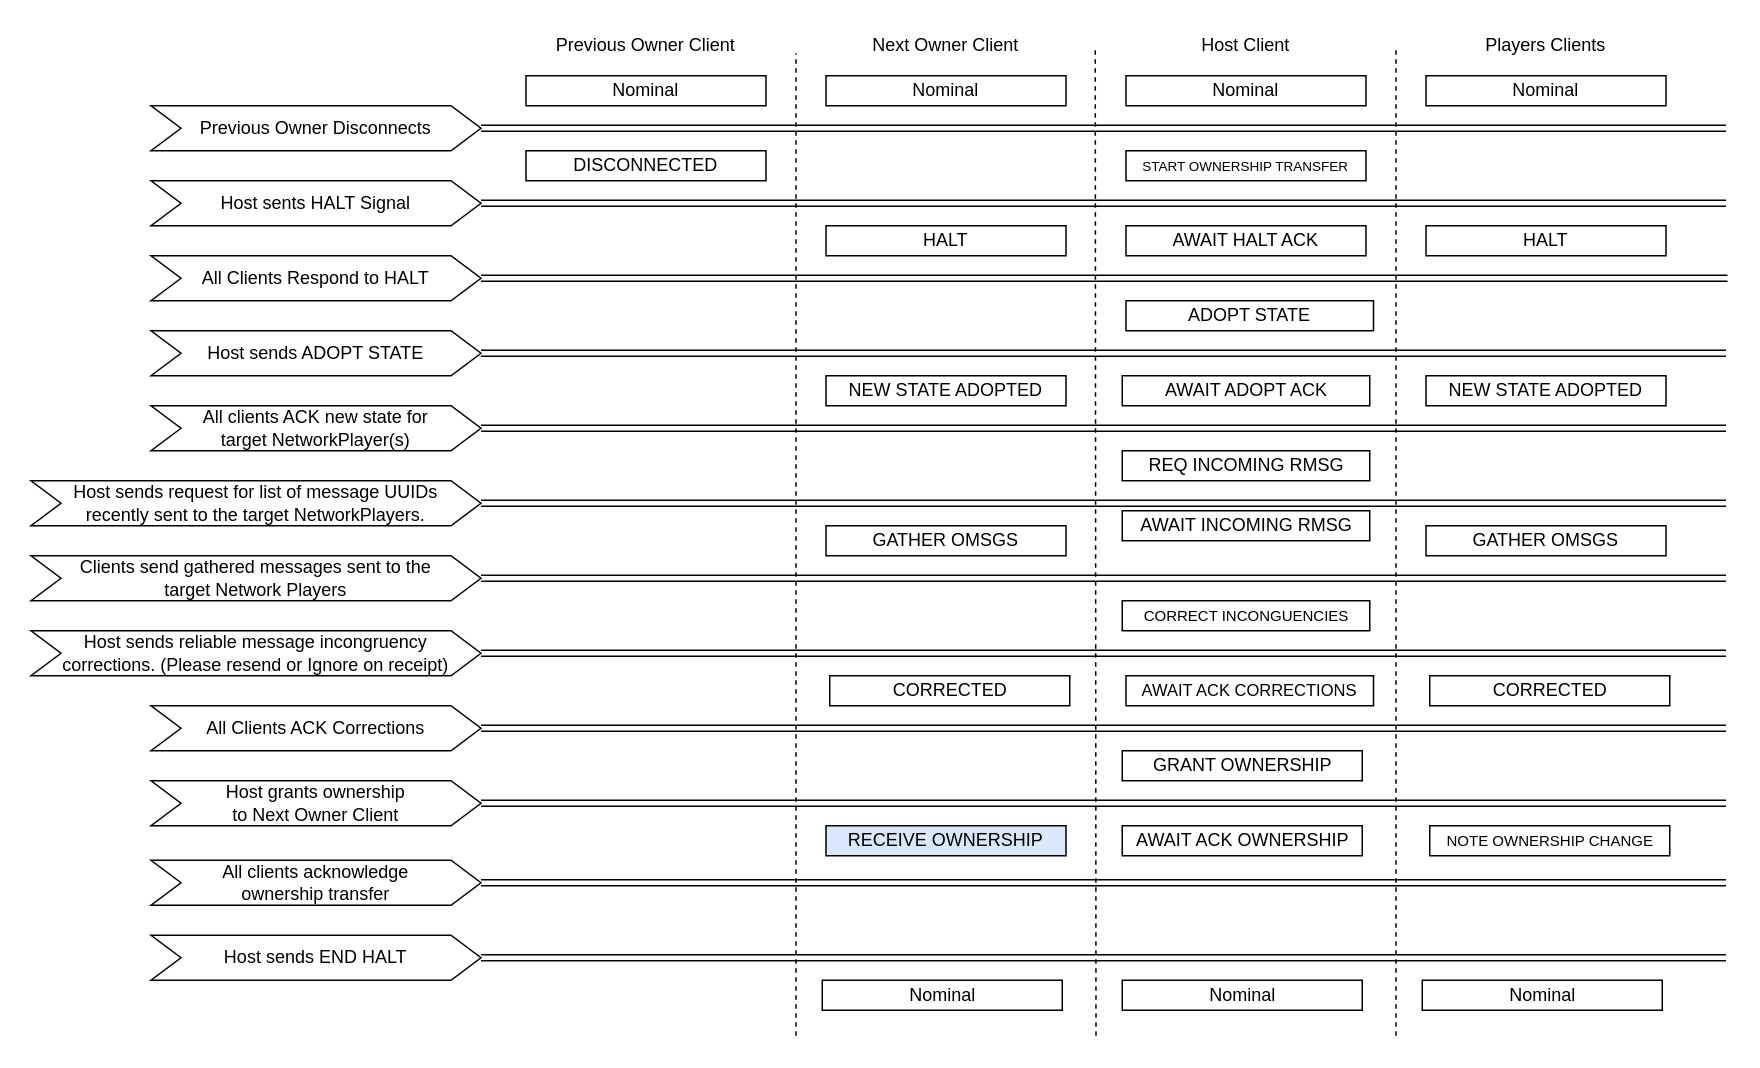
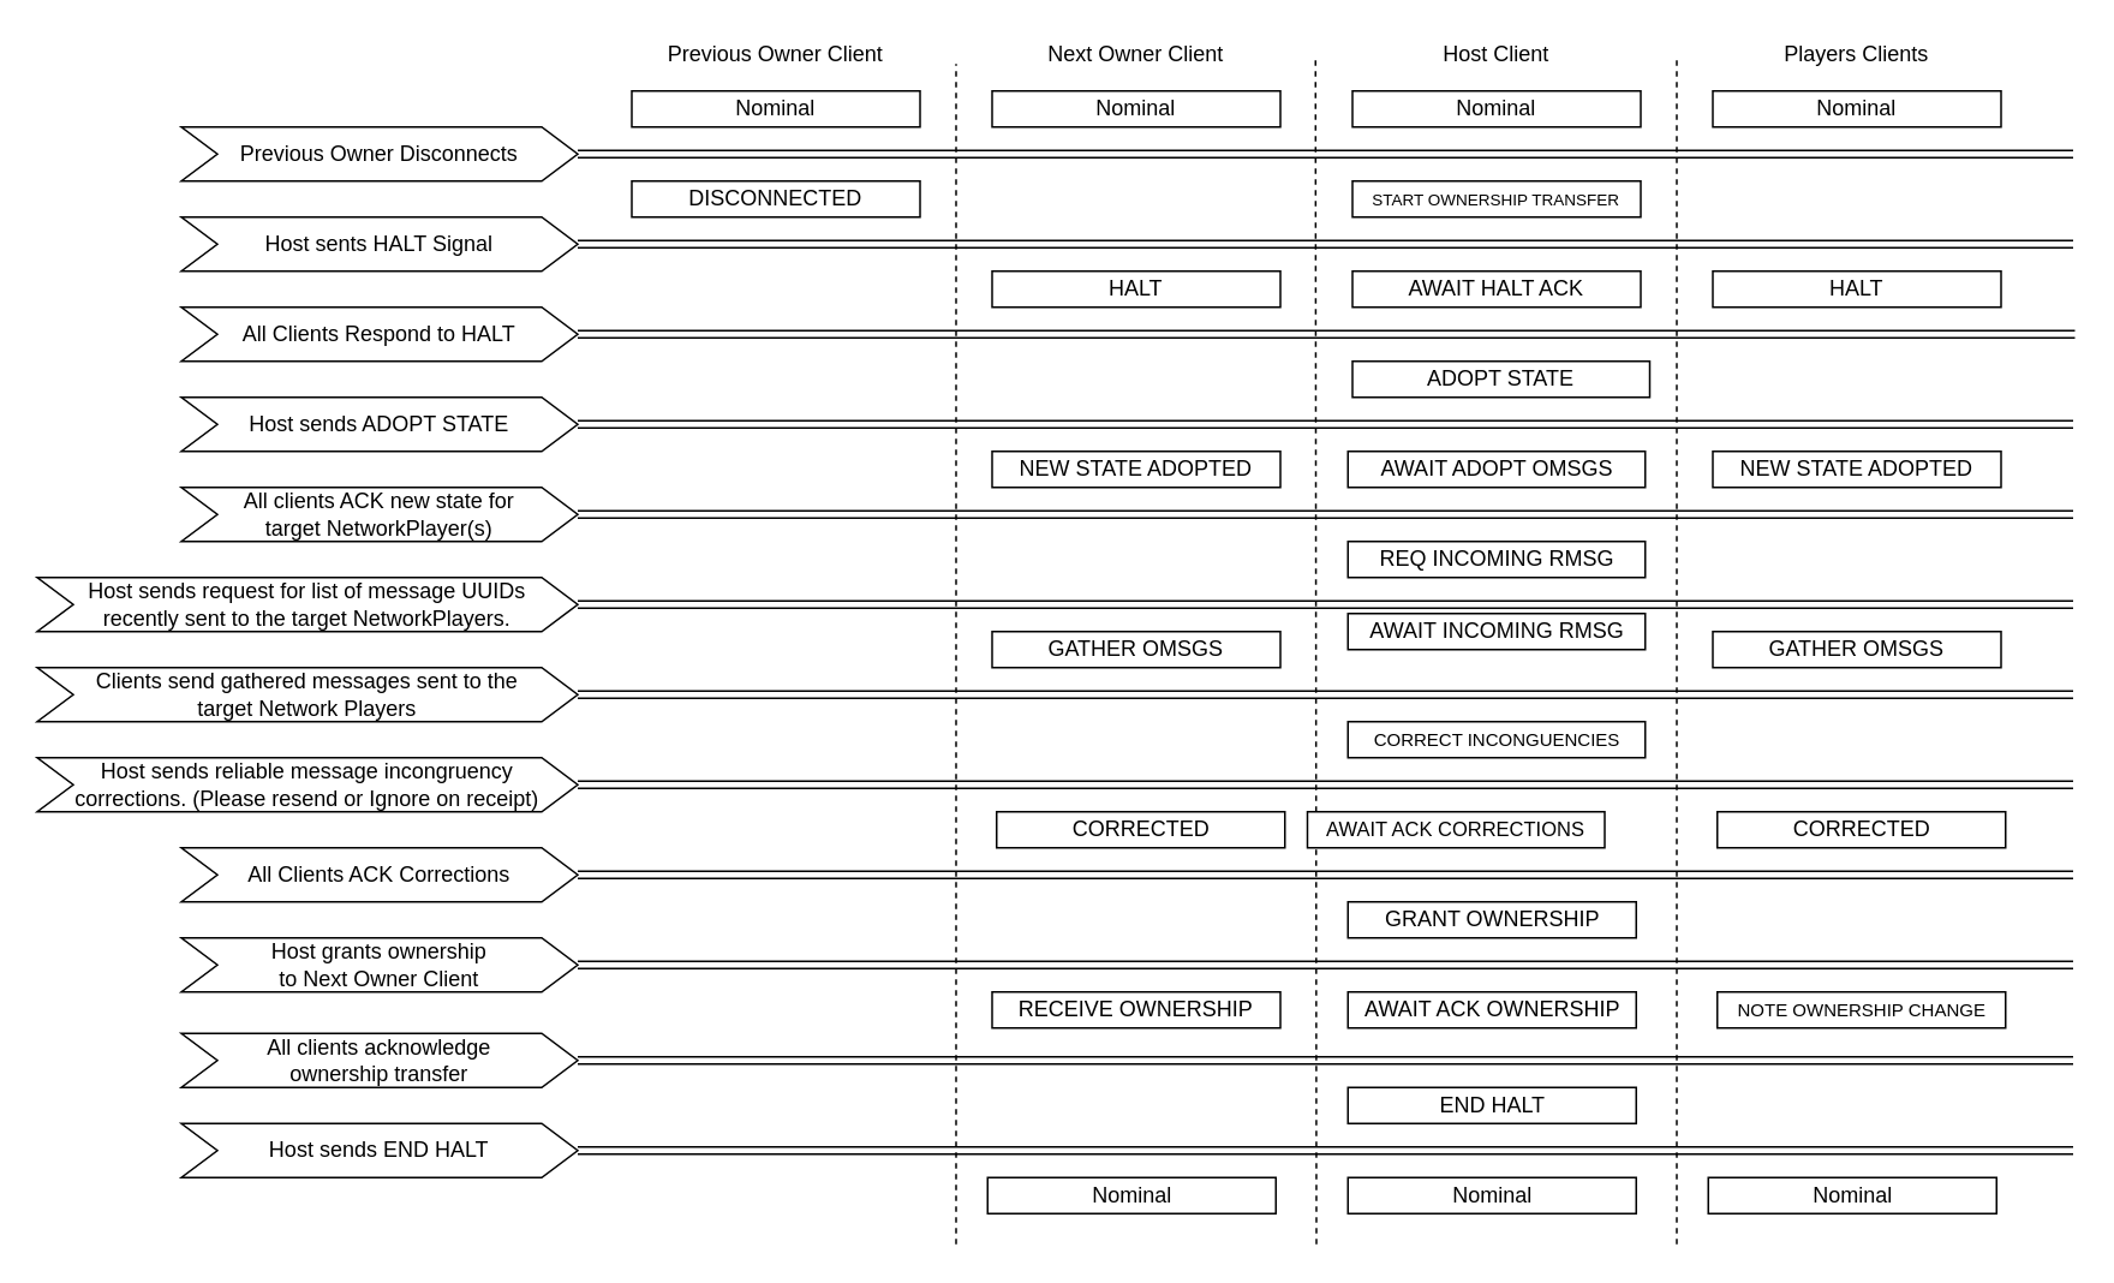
  <mxCell id="0" />
  <mxCell id="1" parent="0" />
  <mxCell id="2" value="" style="endArrow=none;dashed=1;html=1;" edge="1" parent="1"><mxGeometry width="50" height="50" relative="1" as="geometry"><mxPoint x="530" y="690" as="sourcePoint" /><mxPoint x="530" y="35" as="targetPoint" /></mxGeometry></mxCell>
  <mxCell id="3" value="" style="endArrow=none;dashed=1;html=1;" edge="1" parent="1"><mxGeometry width="50" height="50" relative="1" as="geometry"><mxPoint x="730" y="690" as="sourcePoint" /><mxPoint x="729.5" y="30" as="targetPoint" /></mxGeometry></mxCell>
  <mxCell id="4" value="Previous Owner Client" style="text;html=1;strokeColor=none;fillColor=none;align=center;verticalAlign=middle;whiteSpace=wrap;rounded=0;" vertex="1" parent="1"><mxGeometry y="20" width="200" height="20" as="geometry" x="330" /></mxCell>
  <mxCell id="5" value="Nominal" style="rounded=1;whiteSpace=wrap;html=1;arcSize=0;" vertex="1" parent="1"><mxGeometry x="350" y="50" width="160" height="20" as="geometry" /></mxCell>
  <mxCell id="6" value="Players Clients" style="text;html=1;strokeColor=none;fillColor=none;align=center;verticalAlign=middle;whiteSpace=wrap;rounded=0;" vertex="1" parent="1"><mxGeometry x="950" y="20" width="160" height="20" as="geometry" /></mxCell>
  <mxCell id="7" style="edgeStyle=orthogonalEdgeStyle;rounded=0;orthogonalLoop=1;jettySize=auto;html=1;exitX=1;exitY=0.5;exitDx=0;exitDy=0;shape=link;" edge="1" parent="1" source="8"><mxGeometry relative="1" as="geometry"><mxPoint x="1150" y="85" as="targetPoint" /></mxGeometry></mxCell>
  <mxCell id="8" value="Previous Owner Disconnects" style="shape=step;perimeter=stepPerimeter;whiteSpace=wrap;html=1;fixedSize=1;" vertex="1" parent="1"><mxGeometry x="100" y="70" width="220" height="30" as="geometry" /></mxCell>
  <mxCell id="9" style="edgeStyle=orthogonalEdgeStyle;rounded=0;orthogonalLoop=1;jettySize=auto;html=1;exitX=1;exitY=0.5;exitDx=0;exitDy=0;shape=link;" edge="1" parent="1" source="10"><mxGeometry relative="1" as="geometry"><mxPoint x="1150" y="135" as="targetPoint" /></mxGeometry></mxCell>
  <mxCell id="10" value="Host sents HALT Signal" style="shape=step;perimeter=stepPerimeter;whiteSpace=wrap;html=1;fixedSize=1;" vertex="1" parent="1"><mxGeometry x="100" y="120" width="220" height="30" as="geometry" /></mxCell>
  <mxCell id="11" style="edgeStyle=orthogonalEdgeStyle;rounded=0;orthogonalLoop=1;jettySize=auto;html=1;exitX=1;exitY=0.5;exitDx=0;exitDy=0;shape=link;" edge="1" parent="1" source="12"><mxGeometry relative="1" as="geometry"><mxPoint x="1151" y="185" as="targetPoint" /></mxGeometry></mxCell>
  <mxCell id="12" value="All Clients Respond to HALT" style="shape=step;perimeter=stepPerimeter;whiteSpace=wrap;html=1;fixedSize=1;" vertex="1" parent="1"><mxGeometry x="100" y="170" width="220" height="30" as="geometry" /></mxCell>
  <mxCell id="13" style="edgeStyle=orthogonalEdgeStyle;rounded=0;orthogonalLoop=1;jettySize=auto;html=1;exitX=1;exitY=0.5;exitDx=0;exitDy=0;shape=link;" edge="1" parent="1" source="14"><mxGeometry relative="1" as="geometry"><mxPoint x="1150" y="235" as="targetPoint" /></mxGeometry></mxCell>
  <mxCell id="14" value="Host sends ADOPT STATE" style="shape=step;perimeter=stepPerimeter;whiteSpace=wrap;html=1;fixedSize=1;" vertex="1" parent="1"><mxGeometry x="100" y="220" width="220" height="30" as="geometry" /></mxCell>
  <mxCell id="15" style="edgeStyle=orthogonalEdgeStyle;rounded=0;orthogonalLoop=1;jettySize=auto;html=1;exitX=1;exitY=0.5;exitDx=0;exitDy=0;shape=link;" edge="1" parent="1" source="16"><mxGeometry relative="1" as="geometry"><mxPoint x="1150" y="285" as="targetPoint" /></mxGeometry></mxCell>
  <mxCell id="16" value="All clients ACK new state for&lt;br&gt;target NetworkPlayer(s)" style="shape=step;perimeter=stepPerimeter;whiteSpace=wrap;html=1;fixedSize=1;" vertex="1" parent="1"><mxGeometry x="100" y="270" width="220" height="30" as="geometry" /></mxCell>
  <mxCell id="17" style="edgeStyle=orthogonalEdgeStyle;rounded=0;orthogonalLoop=1;jettySize=auto;html=1;exitX=1;exitY=0.5;exitDx=0;exitDy=0;shape=link;" edge="1" parent="1" source="18"><mxGeometry relative="1" as="geometry"><mxPoint x="1150" y="335" as="targetPoint" /></mxGeometry></mxCell>
  <mxCell id="18" value="Host sends request for list of message UUIDs&lt;br&gt;recently sent to the target NetworkPlayers." style="shape=step;perimeter=stepPerimeter;whiteSpace=wrap;html=1;fixedSize=1;" vertex="1" parent="1"><mxGeometry x="20" y="320" width="300" height="30" as="geometry" /></mxCell>
  <mxCell id="19" value="" style="endArrow=none;dashed=1;html=1;" edge="1" parent="1"><mxGeometry width="50" height="50" relative="1" as="geometry"><mxPoint x="930" y="690" as="sourcePoint" /><mxPoint x="930" y="30" as="targetPoint" /></mxGeometry></mxCell>
  <mxCell id="20" value="Next Owner Client" style="text;html=1;strokeColor=none;fillColor=none;align=center;verticalAlign=middle;whiteSpace=wrap;rounded=0;" vertex="1" parent="1"><mxGeometry x="530" y="20" width="200" height="20" as="geometry" /></mxCell>
  <mxCell id="21" value="Host Client" style="text;html=1;strokeColor=none;fillColor=none;align=center;verticalAlign=middle;whiteSpace=wrap;rounded=0;" vertex="1" parent="1"><mxGeometry x="730" y="20" width="200" height="20" as="geometry" /></mxCell>
  <mxCell id="22" value="Nominal" style="rounded=1;whiteSpace=wrap;html=1;arcSize=0;" vertex="1" parent="1"><mxGeometry x="550" y="50" width="160" height="20" as="geometry" /></mxCell>
  <mxCell id="23" value="Nominal" style="rounded=1;whiteSpace=wrap;html=1;arcSize=0;" vertex="1" parent="1"><mxGeometry x="750" y="50" width="160" height="20" as="geometry" /></mxCell>
  <mxCell id="24" value="Nominal" style="rounded=1;whiteSpace=wrap;html=1;arcSize=0;" vertex="1" parent="1"><mxGeometry x="950" y="50" width="160" height="20" as="geometry" /></mxCell>
  <mxCell id="25" value="DISCONNECTED" style="rounded=1;whiteSpace=wrap;html=1;arcSize=0;" vertex="1" parent="1"><mxGeometry x="350" y="100" width="160" height="20" as="geometry" /></mxCell>
  <mxCell id="26" value="&lt;font style=&quot;font-size: 9px&quot;&gt;START OWNERSHIP TRANSFER&lt;/font&gt;" style="rounded=1;whiteSpace=wrap;html=1;arcSize=0;" vertex="1" parent="1"><mxGeometry x="750" y="100" width="160" height="20" as="geometry" /></mxCell>
  <mxCell id="27" value="HALT" style="rounded=1;whiteSpace=wrap;html=1;arcSize=0;" vertex="1" parent="1"><mxGeometry x="550" y="150" width="160" height="20" as="geometry" /></mxCell>
  <mxCell id="28" value="HALT" style="rounded=1;whiteSpace=wrap;html=1;arcSize=0;" vertex="1" parent="1"><mxGeometry x="950" y="150" width="160" height="20" as="geometry" /></mxCell>
  <mxCell id="29" value="&lt;font style=&quot;font-size: 12px&quot;&gt;AWAIT HALT ACK&lt;/font&gt;" style="rounded=1;whiteSpace=wrap;html=1;arcSize=0;" vertex="1" parent="1"><mxGeometry x="750" y="150" width="160" height="20" as="geometry" /></mxCell>
  <mxCell id="30" value="&lt;font style=&quot;font-size: 12px&quot;&gt;ADOPT STATE&lt;/font&gt;" style="rounded=1;whiteSpace=wrap;html=1;arcSize=0;" vertex="1" parent="1"><mxGeometry x="750" y="200" width="165" height="20" as="geometry" /></mxCell>
  <mxCell id="31" value="NEW STATE ADOPTED" style="rounded=1;whiteSpace=wrap;html=1;arcSize=0;" vertex="1" parent="1"><mxGeometry x="550" y="250" width="160" height="20" as="geometry" /></mxCell>
  <mxCell id="32" value="NEW STATE ADOPTED" style="rounded=1;whiteSpace=wrap;html=1;arcSize=0;" vertex="1" parent="1"><mxGeometry x="950" y="250" width="160" height="20" as="geometry" /></mxCell>
  <mxCell id="33" value="&lt;font style=&quot;font-size: 12px&quot;&gt;REQ INCOMING RMSG&lt;/font&gt;" style="rounded=1;whiteSpace=wrap;html=1;arcSize=0;" vertex="1" parent="1"><mxGeometry x="747.5" y="300" width="165" height="20" as="geometry" /></mxCell>
- <mxCell id="34" value="&lt;font style=&quot;font-size: 12px&quot;&gt;AWAIT ADOPT ACK&lt;/font&gt;" style="rounded=1;whiteSpace=wrap;html=1;arcSize=0;" vertex="1" parent="1"><mxGeometry x="747.5" y="250" width="165" height="20" as="geometry" /></mxCell>
+ <mxCell id="34" value="&lt;font style=&quot;font-size: 12px&quot;&gt;AWAIT ADOPT OMSGS&lt;/font&gt;" style="rounded=1;whiteSpace=wrap;html=1;arcSize=0;" vertex="1" parent="1"><mxGeometry x="747.5" y="250" width="165" height="20" as="geometry" /></mxCell>
  <mxCell id="35" value="&lt;font style=&quot;font-size: 12px&quot;&gt;AWAIT INCOMING RMSG&lt;/font&gt;" style="rounded=1;whiteSpace=wrap;html=1;arcSize=0;" vertex="1" parent="1"><mxGeometry x="747.5" y="340" width="165" height="20" as="geometry" /></mxCell>
  <mxCell id="36" value="GATHER OMSGS" style="rounded=1;whiteSpace=wrap;html=1;arcSize=0;" vertex="1" parent="1"><mxGeometry x="550" y="350" width="160" height="20" as="geometry" /></mxCell>
  <mxCell id="37" value="GATHER OMSGS" style="rounded=1;whiteSpace=wrap;html=1;arcSize=0;" vertex="1" parent="1"><mxGeometry x="950" y="350" width="160" height="20" as="geometry" /></mxCell>
  <mxCell id="38" style="edgeStyle=orthogonalEdgeStyle;rounded=0;orthogonalLoop=1;jettySize=auto;html=1;exitX=1;exitY=0.5;exitDx=0;exitDy=0;shape=link;" edge="1" parent="1" source="39"><mxGeometry relative="1" as="geometry"><mxPoint x="1150" y="385" as="targetPoint" /></mxGeometry></mxCell>
  <mxCell id="39" value="Clients send gathered messages sent to the&lt;br&gt;target Network Players" style="shape=step;perimeter=stepPerimeter;whiteSpace=wrap;html=1;fixedSize=1;" vertex="1" parent="1"><mxGeometry x="20" y="370" width="300" height="30" as="geometry" /></mxCell>
  <mxCell id="40" value="&lt;font style=&quot;font-size: 10px&quot;&gt;CORRECT INCONGUENCIES&lt;/font&gt;" style="rounded=1;whiteSpace=wrap;html=1;arcSize=0;" vertex="1" parent="1"><mxGeometry x="747.5" y="400" width="165" height="20" as="geometry" /></mxCell>
  <mxCell id="41" style="edgeStyle=orthogonalEdgeStyle;rounded=0;orthogonalLoop=1;jettySize=auto;html=1;exitX=1;exitY=0.5;exitDx=0;exitDy=0;shape=link;" edge="1" parent="1" source="42"><mxGeometry relative="1" as="geometry"><mxPoint x="1150" y="435" as="targetPoint" /></mxGeometry></mxCell>
  <mxCell id="42" value="Host sends reliable message incongruency&lt;br&gt;corrections. (Please resend or Ignore on receipt)" style="shape=step;perimeter=stepPerimeter;whiteSpace=wrap;html=1;fixedSize=1;" vertex="1" parent="1"><mxGeometry x="20" y="420" width="300" height="30" as="geometry" /></mxCell>
  <mxCell id="43" value="CORRECTED" style="rounded=1;whiteSpace=wrap;html=1;arcSize=0;" vertex="1" parent="1"><mxGeometry x="552.5" y="450" width="160" height="20" as="geometry" /></mxCell>
  <mxCell id="44" value="CORRECTED" style="rounded=1;whiteSpace=wrap;html=1;arcSize=0;" vertex="1" parent="1"><mxGeometry x="952.5" y="450" width="160" height="20" as="geometry" /></mxCell>
  <mxCell id="45" style="edgeStyle=orthogonalEdgeStyle;rounded=0;orthogonalLoop=1;jettySize=auto;html=1;exitX=1;exitY=0.5;exitDx=0;exitDy=0;shape=link;" edge="1" parent="1" source="46"><mxGeometry relative="1" as="geometry"><mxPoint x="1150" y="485" as="targetPoint" /></mxGeometry></mxCell>
  <mxCell id="46" value="All Clients ACK Corrections" style="shape=step;perimeter=stepPerimeter;whiteSpace=wrap;html=1;fixedSize=1;" vertex="1" parent="1"><mxGeometry x="100" y="470" width="220" height="30" as="geometry" /></mxCell>
- <mxCell id="47" value="&lt;font style=&quot;font-size: 11px&quot;&gt;AWAIT ACK CORRECTIONS&lt;/font&gt;" style="rounded=1;whiteSpace=wrap;html=1;arcSize=0;" vertex="1" parent="1"><mxGeometry x="750" y="450" width="165" height="20" as="geometry" /></mxCell>
+ <mxCell id="47" value="&lt;font style=&quot;font-size: 11px&quot;&gt;AWAIT ACK CORRECTIONS&lt;/font&gt;" style="rounded=1;whiteSpace=wrap;html=1;arcSize=0;" vertex="1" parent="1"><mxGeometry x="725" y="450" width="165" height="20" as="geometry" /></mxCell>
  <mxCell id="48" style="edgeStyle=orthogonalEdgeStyle;rounded=0;orthogonalLoop=1;jettySize=auto;html=1;exitX=1;exitY=0.5;exitDx=0;exitDy=0;shape=link;" edge="1" parent="1" source="49"><mxGeometry relative="1" as="geometry"><mxPoint x="1150" y="535" as="targetPoint" /></mxGeometry></mxCell>
  <mxCell id="49" value="Host grants ownership&lt;br&gt;to Next Owner Client" style="shape=step;perimeter=stepPerimeter;whiteSpace=wrap;html=1;fixedSize=1;" vertex="1" parent="1"><mxGeometry x="100" y="520" width="220" height="30" as="geometry" /></mxCell>
  <mxCell id="50" value="GRANT OWNERSHIP" style="rounded=1;whiteSpace=wrap;html=1;arcSize=0;" vertex="1" parent="1"><mxGeometry x="747.5" y="500" width="160" height="20" as="geometry" /></mxCell>
- <mxCell id="51" value="RECEIVE OWNERSHIP" style="rounded=1;whiteSpace=wrap;html=1;arcSize=0;fillColor=#dae8fc;" vertex="1" parent="1"><mxGeometry x="550" y="550" width="160" height="20" as="geometry" /></mxCell>
+ <mxCell id="51" value="RECEIVE OWNERSHIP" style="rounded=1;whiteSpace=wrap;html=1;arcSize=0;" vertex="1" parent="1"><mxGeometry x="550" y="550" width="160" height="20" as="geometry" /></mxCell>
  <mxCell id="52" value="&lt;span style=&quot;color: rgba(0 , 0 , 0 , 0) ; font-family: &amp;#34;helvetica&amp;#34; , &amp;#34;arial&amp;#34; , sans-serif ; font-size: 0px&quot;&gt;%3CmxGraphModel%3E%3Croot%3E%3CmxCell%20id%3D%220%22%2F%3E%3CmxCell%20id%3D%221%22%20parent%3D%220%22%2F%3E%3CmxCell%20id%3D%222%22%20value%3D%22GRANT%20OWNERSHIP%22%20style%3D%22rounded%3D1%3BwhiteSpace%3Dwrap%3Bhtml%3D1%3BarcSize%3D0%3B%22%20vertex%3D%221%22%20parent%3D%221%22%3E%3CmxGeometry%20x%3D%22417.5%22%20y%3D%22490%22%20width%3D%22160%22%20height%3D%2220%22%20as%3D%22geometry%22%2F%3E%3C%2FmxCell%3E%3C%2Froot%3E%3C%2FmxGraphModel%3E&lt;/span&gt;" style="text;html=1;resizable=0;points=[];autosize=1;align=left;verticalAlign=top;spacingTop=-4;" vertex="1" parent="1"><mxGeometry x="801" y="563" width="20" height="20" as="geometry" /></mxCell>
  <mxCell id="53" value="AWAIT ACK OWNERSHIP" style="rounded=1;whiteSpace=wrap;html=1;arcSize=0;" vertex="1" parent="1"><mxGeometry x="747.5" y="550" width="160" height="20" as="geometry" /></mxCell>
  <mxCell id="54" style="edgeStyle=orthogonalEdgeStyle;rounded=0;orthogonalLoop=1;jettySize=auto;html=1;exitX=1;exitY=0.5;exitDx=0;exitDy=0;shape=link;" edge="1" parent="1" source="55"><mxGeometry relative="1" as="geometry"><mxPoint x="1150" y="588" as="targetPoint" /></mxGeometry></mxCell>
  <mxCell id="55" value="All clients acknowledge&lt;br&gt;ownership transfer" style="shape=step;perimeter=stepPerimeter;whiteSpace=wrap;html=1;fixedSize=1;" vertex="1" parent="1"><mxGeometry x="100" y="573" width="220" height="30" as="geometry" /></mxCell>
  <mxCell id="56" value="&lt;font style=&quot;font-size: 10px&quot;&gt;NOTE OWNERSHIP CHANGE&lt;/font&gt;" style="rounded=1;whiteSpace=wrap;html=1;arcSize=0;" vertex="1" parent="1"><mxGeometry x="952.5" y="550" width="160" height="20" as="geometry" /></mxCell>
+ <mxCell id="57" value="END HALT" style="rounded=1;whiteSpace=wrap;html=1;arcSize=0;" vertex="1" parent="1"><mxGeometry x="747.5" y="603" width="160" height="20" as="geometry" /></mxCell>
  <mxCell id="58" style="edgeStyle=orthogonalEdgeStyle;rounded=0;orthogonalLoop=1;jettySize=auto;html=1;exitX=1;exitY=0.5;exitDx=0;exitDy=0;shape=link;" edge="1" parent="1" source="59"><mxGeometry relative="1" as="geometry"><mxPoint x="1150" y="638" as="targetPoint" /></mxGeometry></mxCell>
  <mxCell id="59" value="Host sends END HALT" style="shape=step;perimeter=stepPerimeter;whiteSpace=wrap;html=1;fixedSize=1;" vertex="1" parent="1"><mxGeometry x="100" y="623" width="220" height="30" as="geometry" /></mxCell>
  <mxCell id="60" value="Nominal" style="rounded=1;whiteSpace=wrap;html=1;arcSize=0;" vertex="1" parent="1"><mxGeometry x="547.5" y="653" width="160" height="20" as="geometry" /></mxCell>
  <mxCell id="61" value="Nominal" style="rounded=1;whiteSpace=wrap;html=1;arcSize=0;" vertex="1" parent="1"><mxGeometry x="747.5" y="653" width="160" height="20" as="geometry" /></mxCell>
  <mxCell id="62" value="Nominal" style="rounded=1;whiteSpace=wrap;html=1;arcSize=0;" vertex="1" parent="1"><mxGeometry x="947.5" y="653" width="160" height="20" as="geometry" /></mxCell>
